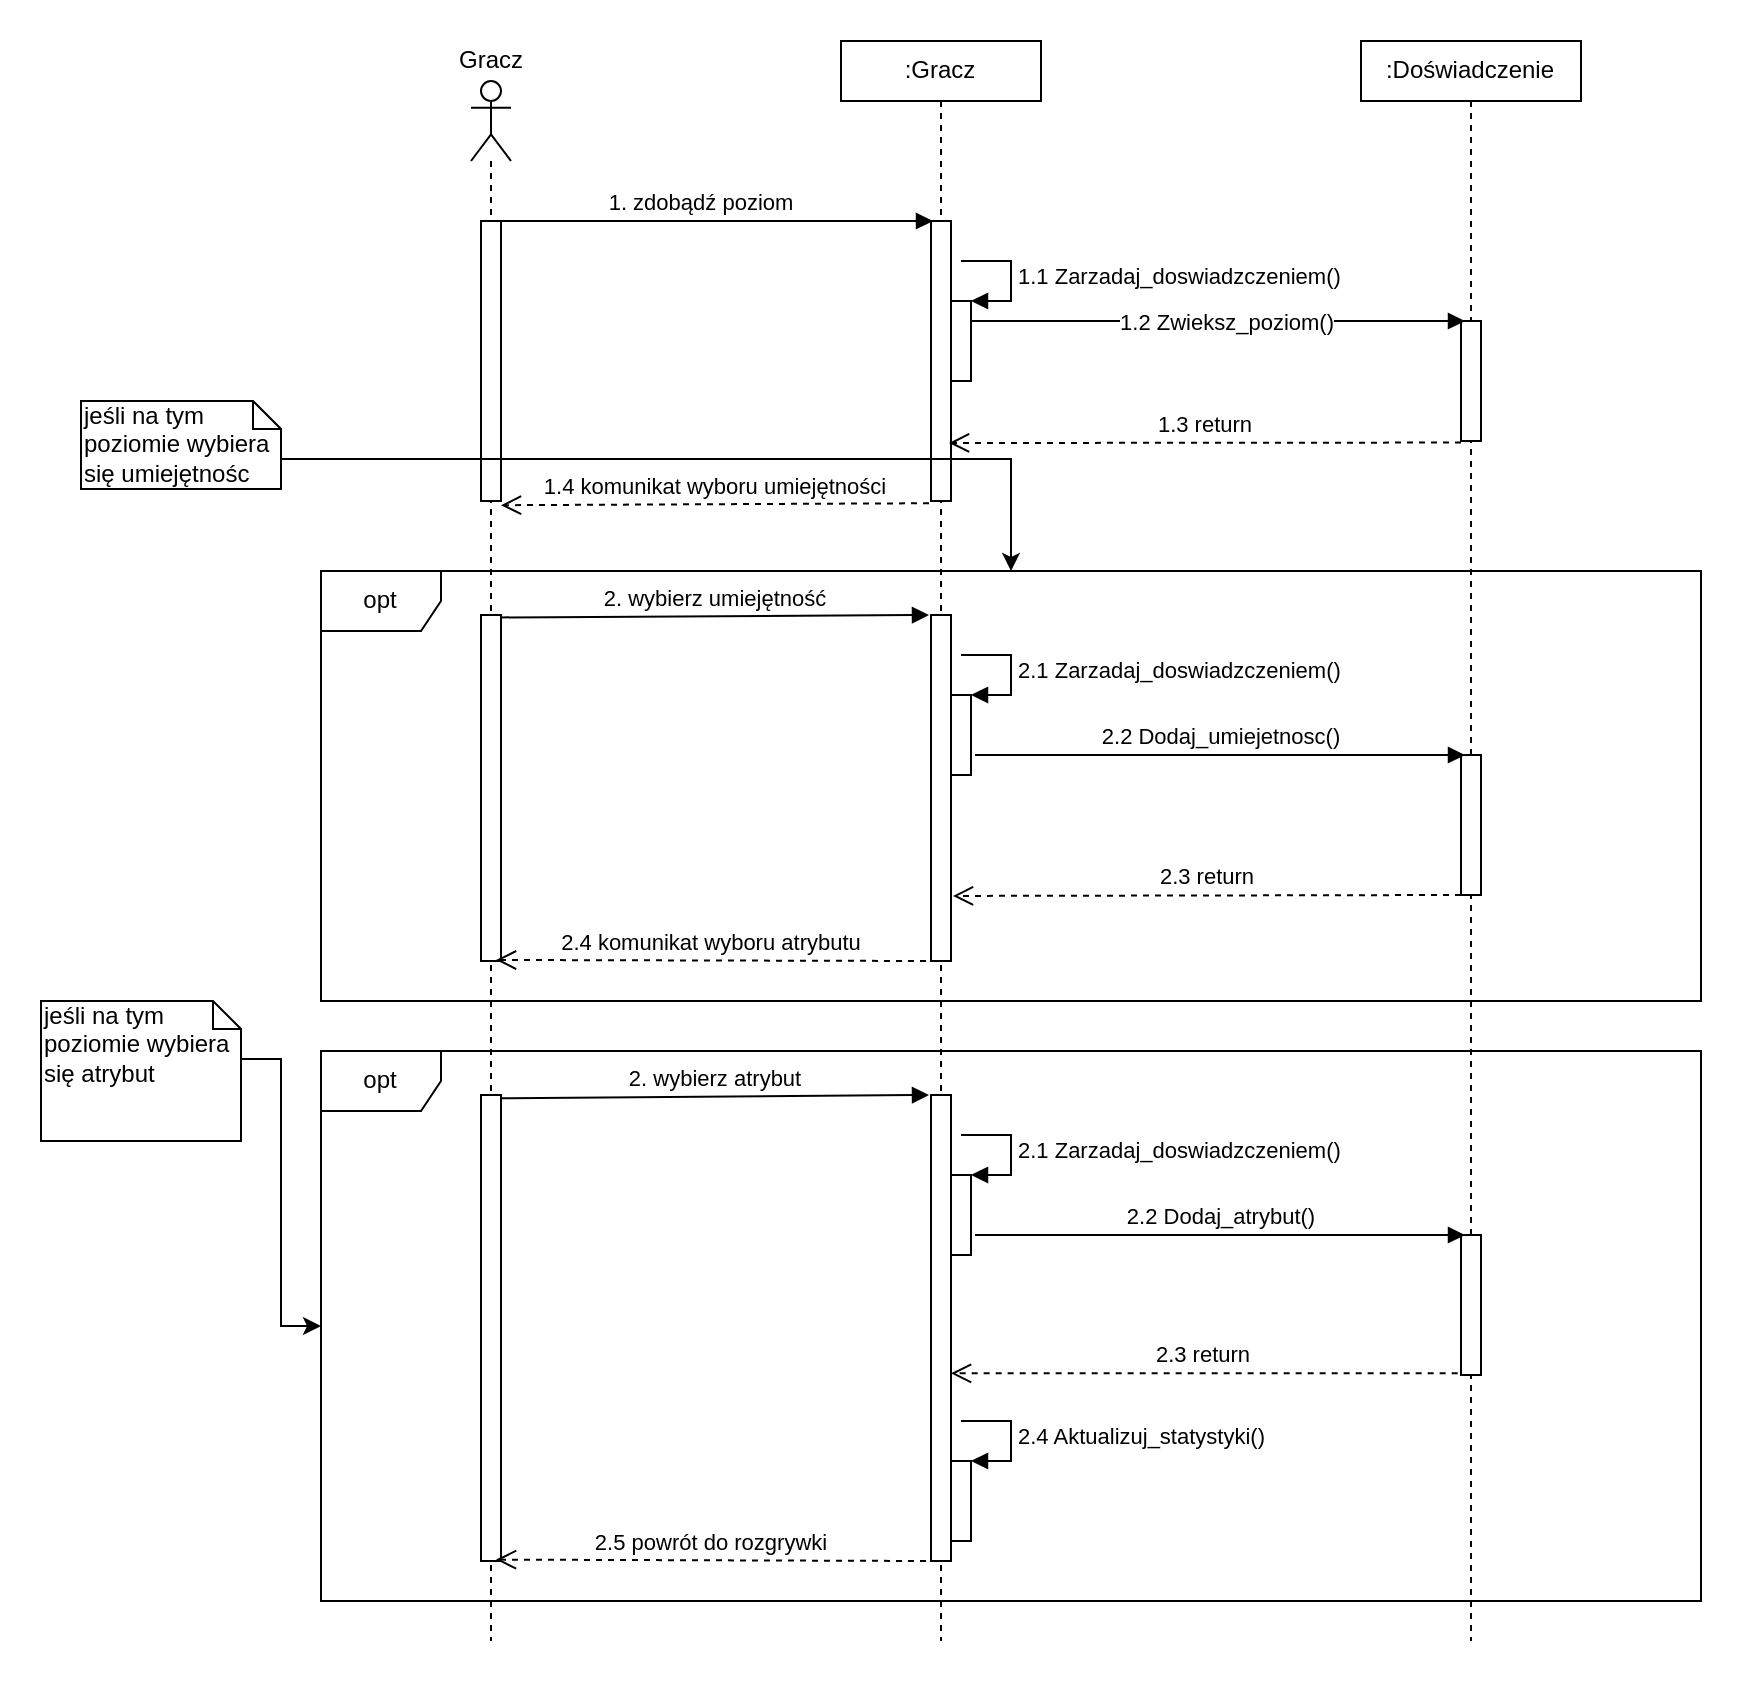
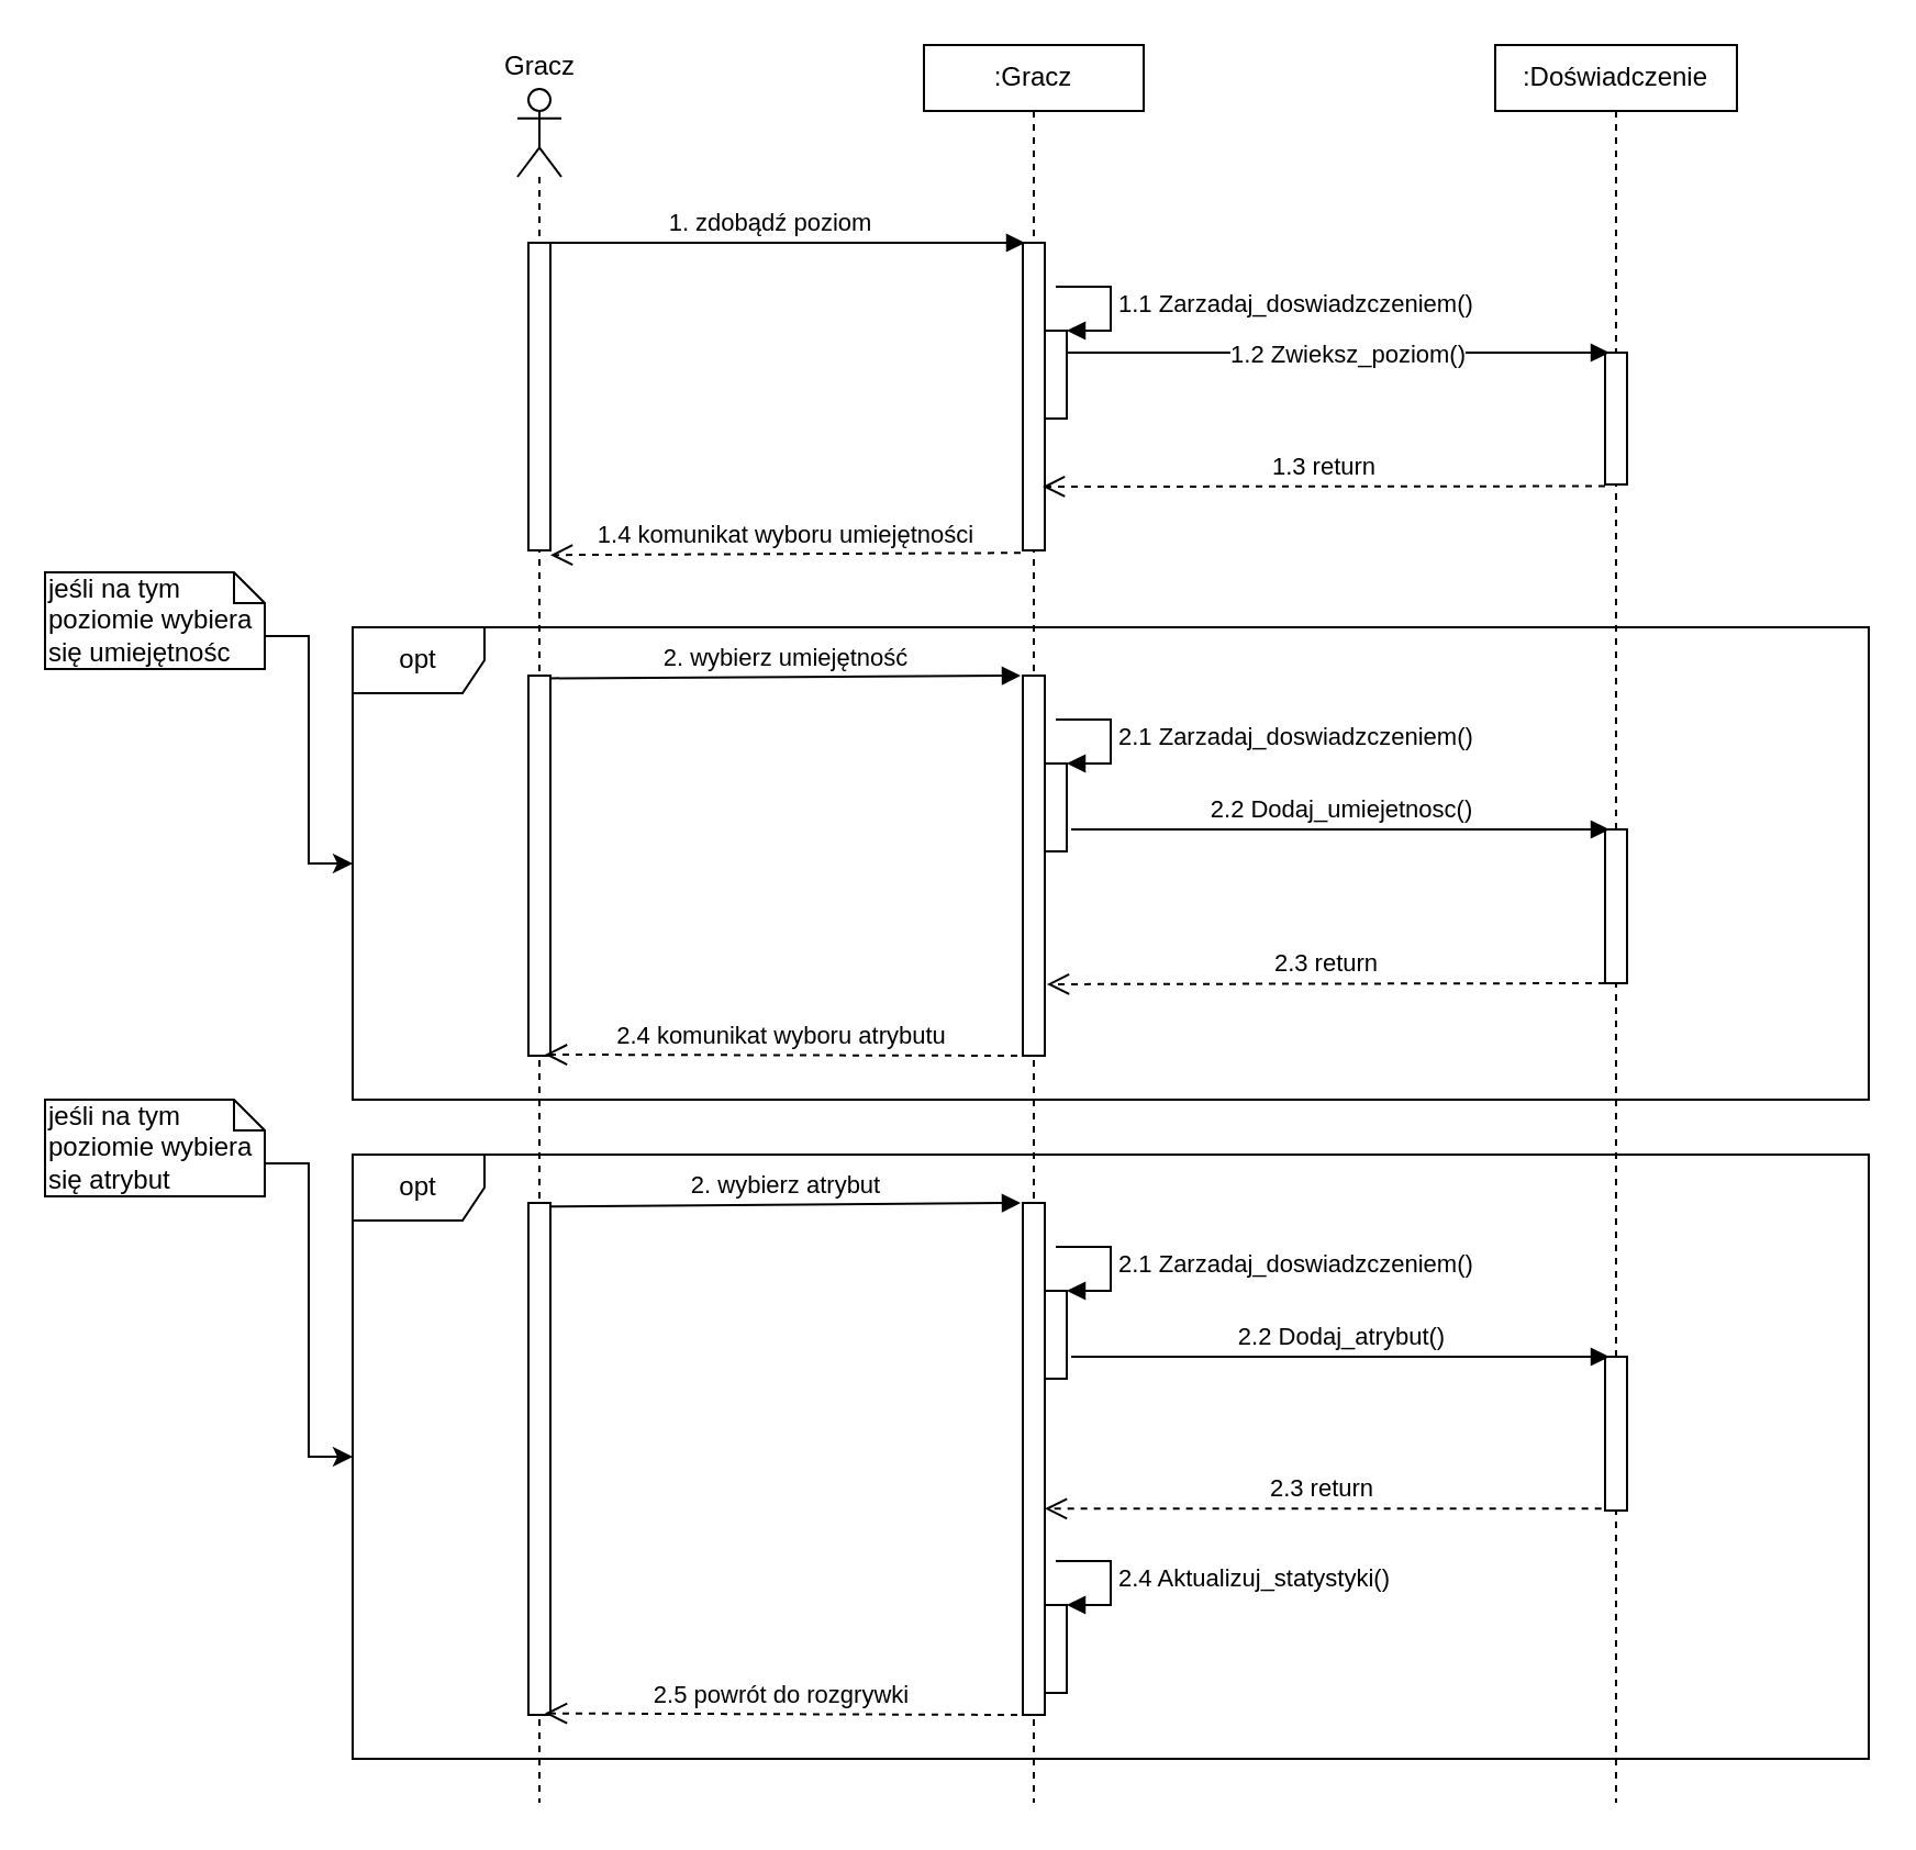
  <mxCell id="0" />
  <mxCell id="1" parent="0" />
  <mxCell id="2" value="opt" style="shape=umlFrame;whiteSpace=wrap;html=1;" vertex="1" parent="1"><mxGeometry x="160" y="525" width="690" height="275" as="geometry" /></mxCell>
  <mxCell id="3" value="opt" style="shape=umlFrame;whiteSpace=wrap;html=1;" vertex="1" parent="1"><mxGeometry x="160" y="285" width="690" height="215" as="geometry" /></mxCell>
  <mxCell id="4" value=":Doświadczenie" style="shape=umlLifeline;perimeter=lifelinePerimeter;whiteSpace=wrap;html=1;container=1;collapsible=0;recursiveResize=0;outlineConnect=0;size=30;" vertex="1" parent="1"><mxGeometry x="680" y="20" width="110" height="800" as="geometry" /></mxCell>
  <mxCell id="5" value="" style="html=1;points=[];perimeter=orthogonalPerimeter;" vertex="1" parent="4"><mxGeometry x="50" y="140" width="10" height="60" as="geometry" /></mxCell>
  <mxCell id="6" value="" style="html=1;points=[];perimeter=orthogonalPerimeter;" vertex="1" parent="4"><mxGeometry x="50" y="357" width="10" height="70" as="geometry" /></mxCell>
  <mxCell id="7" value="" style="shape=umlLifeline;participant=umlActor;perimeter=lifelinePerimeter;whiteSpace=wrap;html=1;container=1;collapsible=0;recursiveResize=0;verticalAlign=top;spacingTop=36;labelBackgroundColor=#ffffff;outlineConnect=0;" vertex="1" parent="1"><mxGeometry x="235" y="40" width="20" height="780" as="geometry" /></mxCell>
  <mxCell id="8" value="" style="html=1;points=[];perimeter=orthogonalPerimeter;" vertex="1" parent="7"><mxGeometry x="5" y="70" width="10" height="140" as="geometry" /></mxCell>
  <mxCell id="9" value="" style="html=1;points=[];perimeter=orthogonalPerimeter;" vertex="1" parent="7"><mxGeometry x="5" y="267" width="10" height="173" as="geometry" /></mxCell>
  <mxCell id="10" value="Gracz" style="text;html=1;align=center;verticalAlign=middle;resizable=0;points=[];autosize=1;" vertex="1" parent="1"><mxGeometry x="220" y="20" width="50" height="20" as="geometry" /></mxCell>
  <mxCell id="11" value="1. zdobądź poziom" style="html=1;verticalAlign=bottom;endArrow=block;" edge="1" parent="1" source="8"><mxGeometry x="-0.071" width="80" relative="1" as="geometry"><mxPoint x="215" y="110" as="sourcePoint" /><mxPoint x="466" y="110" as="targetPoint" /><Array as="points"><mxPoint x="260" y="110" /><mxPoint x="270" y="110" /></Array><mxPoint as="offset" /></mxGeometry></mxCell>
  <mxCell id="12" value=":Gracz" style="shape=umlLifeline;perimeter=lifelinePerimeter;whiteSpace=wrap;html=1;container=1;collapsible=0;recursiveResize=0;outlineConnect=0;size=30;" vertex="1" parent="1"><mxGeometry x="420" y="20" width="100" height="800" as="geometry" /></mxCell>
  <mxCell id="13" value="" style="html=1;points=[];perimeter=orthogonalPerimeter;" vertex="1" parent="12"><mxGeometry x="45" y="90" width="10" height="140" as="geometry" /></mxCell>
  <mxCell id="14" value="" style="html=1;points=[];perimeter=orthogonalPerimeter;" vertex="1" parent="12"><mxGeometry x="55" y="130" width="10" height="40" as="geometry" /></mxCell>
  <mxCell id="15" value="1.1 Zarzadaj_doswiadzczeniem()" style="edgeStyle=orthogonalEdgeStyle;html=1;align=left;spacingLeft=2;endArrow=block;rounded=0;entryX=1;entryY=0;" edge="1" target="14" parent="12"><mxGeometry x="-0.231" y="-8" relative="1" as="geometry"><mxPoint x="60" y="110" as="sourcePoint" /><Array as="points"><mxPoint x="85" y="110" /></Array><mxPoint x="8" y="8" as="offset" /></mxGeometry></mxCell>
  <mxCell id="16" value="" style="html=1;points=[];perimeter=orthogonalPerimeter;" vertex="1" parent="12"><mxGeometry x="45" y="287" width="10" height="173" as="geometry" /></mxCell>
  <mxCell id="17" value="" style="html=1;points=[];perimeter=orthogonalPerimeter;" vertex="1" parent="12"><mxGeometry x="55" y="327" width="10" height="40" as="geometry" /></mxCell>
  <mxCell id="18" value="2.1 Zarzadaj_doswiadzczeniem()" style="edgeStyle=orthogonalEdgeStyle;html=1;align=left;spacingLeft=2;endArrow=block;rounded=0;entryX=1;entryY=0;" edge="1" target="17" parent="12"><mxGeometry relative="1" as="geometry"><mxPoint x="60" y="307" as="sourcePoint" /><Array as="points"><mxPoint x="85" y="307" /></Array></mxGeometry></mxCell>
  <mxCell id="19" value="&lt;span style=&quot;text-align: left&quot;&gt;1.2 Zwieksz_poziom()&lt;/span&gt;" style="html=1;verticalAlign=bottom;endArrow=block;entryX=0.2;entryY=0;entryDx=0;entryDy=0;entryPerimeter=0;" edge="1" parent="1" source="14" target="5"><mxGeometry x="0.364" y="-41" width="80" relative="1" as="geometry"><mxPoint x="520" y="169.5" as="sourcePoint" /><mxPoint x="600" y="170" as="targetPoint" /><Array as="points"><mxPoint x="650" y="160" /></Array><mxPoint x="-40" y="-31" as="offset" /></mxGeometry></mxCell>
  <mxCell id="20" value="1.3 return" style="html=1;verticalAlign=bottom;endArrow=open;dashed=1;endSize=8;exitX=0;exitY=1.013;exitDx=0;exitDy=0;exitPerimeter=0;" edge="1" parent="1" source="5"><mxGeometry relative="1" as="geometry"><mxPoint x="600" y="240" as="sourcePoint" /><mxPoint x="474" y="221" as="targetPoint" /></mxGeometry></mxCell>
  <mxCell id="21" value="1.4 komunikat wyboru umiejętności" style="html=1;verticalAlign=bottom;endArrow=open;dashed=1;endSize=8;exitX=-0.1;exitY=1.008;exitDx=0;exitDy=0;exitPerimeter=0;entryX=1;entryY=1.015;entryDx=0;entryDy=0;entryPerimeter=0;" edge="1" parent="1" source="13" target="8"><mxGeometry relative="1" as="geometry"><mxPoint x="420" y="230" as="sourcePoint" /><mxPoint x="340" y="230" as="targetPoint" /></mxGeometry></mxCell>
  <mxCell id="22" style="edgeStyle=orthogonalEdgeStyle;rounded=0;orthogonalLoop=1;jettySize=auto;html=1;exitX=0;exitY=0;exitDx=100;exitDy=29;exitPerimeter=0;" edge="1" parent="1" source="23" target="3"><mxGeometry relative="1" as="geometry" /></mxCell>
- <mxCell id="23" value="&lt;span style=&quot;text-align: center&quot;&gt;jeśli na tym poziomie wybiera się umiejętnośc&lt;/span&gt;" style="shape=note;whiteSpace=wrap;html=1;size=14;verticalAlign=top;align=left;spacingTop=-6;" vertex="1" parent="1"><mxGeometry x="40" y="200" width="100" height="44" as="geometry" /></mxCell>
+ <mxCell id="23" value="&lt;span style=&quot;text-align: center&quot;&gt;jeśli na tym poziomie wybiera się umiejętnośc&lt;/span&gt;" style="shape=note;whiteSpace=wrap;html=1;size=14;verticalAlign=top;align=left;spacingTop=-6;" vertex="1" parent="1"><mxGeometry x="20" y="260" width="100" height="44" as="geometry" /></mxCell>
  <mxCell id="24" value="2. wybierz umiejętność" style="html=1;verticalAlign=bottom;endArrow=block;exitX=1;exitY=0.007;exitDx=0;exitDy=0;exitPerimeter=0;entryX=-0.1;entryY=0;entryDx=0;entryDy=0;entryPerimeter=0;" edge="1" parent="1" source="9" target="16"><mxGeometry width="80" relative="1" as="geometry"><mxPoint x="320" y="317" as="sourcePoint" /><mxPoint x="400" y="317" as="targetPoint" /></mxGeometry></mxCell>
  <mxCell id="25" value="2.2 Dodaj_umiejetnosc()" style="html=1;verticalAlign=bottom;endArrow=block;entryX=0.2;entryY=0;entryDx=0;entryDy=0;entryPerimeter=0;exitX=1.2;exitY=0.75;exitDx=0;exitDy=0;exitPerimeter=0;" edge="1" parent="1" source="17" target="6"><mxGeometry width="80" relative="1" as="geometry"><mxPoint x="488" y="377" as="sourcePoint" /><mxPoint x="610" y="377" as="targetPoint" /></mxGeometry></mxCell>
  <mxCell id="26" value="2.3 return" style="html=1;verticalAlign=bottom;endArrow=open;dashed=1;endSize=8;entryX=1.1;entryY=0.812;entryDx=0;entryDy=0;entryPerimeter=0;" edge="1" parent="1" source="6" target="16"><mxGeometry relative="1" as="geometry"><mxPoint x="640" y="477" as="sourcePoint" /><mxPoint x="560" y="477" as="targetPoint" /></mxGeometry></mxCell>
  <mxCell id="27" value="2.4 komunikat wyboru atrybutu" style="html=1;verticalAlign=bottom;endArrow=open;dashed=1;endSize=8;exitX=-0.25;exitY=1;exitDx=0;exitDy=0;exitPerimeter=0;entryX=0.75;entryY=0.997;entryDx=0;entryDy=0;entryPerimeter=0;" edge="1" parent="1" source="16" target="9"><mxGeometry relative="1" as="geometry"><mxPoint x="410" y="477" as="sourcePoint" /><mxPoint x="330" y="477" as="targetPoint" /></mxGeometry></mxCell>
  <mxCell id="28" value="" style="html=1;points=[];perimeter=orthogonalPerimeter;" vertex="1" parent="1"><mxGeometry x="730" y="617" width="10" height="70" as="geometry" /></mxCell>
  <mxCell id="29" value="" style="html=1;points=[];perimeter=orthogonalPerimeter;" vertex="1" parent="1"><mxGeometry x="240" y="547" width="10" height="233" as="geometry" /></mxCell>
  <mxCell id="30" value="" style="html=1;points=[];perimeter=orthogonalPerimeter;" vertex="1" parent="1"><mxGeometry x="465" y="547" width="10" height="233" as="geometry" /></mxCell>
  <mxCell id="31" value="" style="html=1;points=[];perimeter=orthogonalPerimeter;" vertex="1" parent="1"><mxGeometry x="475" y="587" width="10" height="40" as="geometry" /></mxCell>
  <mxCell id="32" value="2.1 Zarzadaj_doswiadzczeniem()" style="edgeStyle=orthogonalEdgeStyle;html=1;align=left;spacingLeft=2;endArrow=block;rounded=0;entryX=1;entryY=0;" edge="1" parent="1" target="31"><mxGeometry relative="1" as="geometry"><mxPoint x="480" y="567" as="sourcePoint" /><Array as="points"><mxPoint x="505" y="567" /></Array></mxGeometry></mxCell>
  <mxCell id="33" style="edgeStyle=orthogonalEdgeStyle;rounded=0;orthogonalLoop=1;jettySize=auto;html=1;exitX=0;exitY=0;exitDx=100;exitDy=29;exitPerimeter=0;" edge="1" parent="1" source="34" target="2"><mxGeometry relative="1" as="geometry" /></mxCell>
- <mxCell id="34" value="&lt;span style=&quot;text-align: center&quot;&gt;jeśli na tym poziomie wybiera się atrybut&lt;/span&gt;" style="shape=note;whiteSpace=wrap;html=1;size=14;verticalAlign=top;align=left;spacingTop=-6;" vertex="1" parent="1"><mxGeometry x="20" y="500" width="100" height="70" as="geometry" /></mxCell>
+ <mxCell id="34" value="&lt;span style=&quot;text-align: center&quot;&gt;jeśli na tym poziomie wybiera się atrybut&lt;/span&gt;" style="shape=note;whiteSpace=wrap;html=1;size=14;verticalAlign=top;align=left;spacingTop=-6;" vertex="1" parent="1"><mxGeometry x="20" y="500" width="100" height="44" as="geometry" /></mxCell>
  <mxCell id="35" value="2. wybierz atrybut" style="html=1;verticalAlign=bottom;endArrow=block;exitX=1;exitY=0.007;exitDx=0;exitDy=0;exitPerimeter=0;entryX=-0.1;entryY=0;entryDx=0;entryDy=0;entryPerimeter=0;" edge="1" parent="1" source="29" target="30"><mxGeometry width="80" relative="1" as="geometry"><mxPoint x="320" y="557" as="sourcePoint" /><mxPoint x="400" y="557" as="targetPoint" /></mxGeometry></mxCell>
  <mxCell id="36" value="2.2 Dodaj_atrybut()" style="html=1;verticalAlign=bottom;endArrow=block;entryX=0.2;entryY=0;entryDx=0;entryDy=0;entryPerimeter=0;exitX=1.2;exitY=0.75;exitDx=0;exitDy=0;exitPerimeter=0;" edge="1" parent="1" source="31" target="28"><mxGeometry width="80" relative="1" as="geometry"><mxPoint x="488" y="617" as="sourcePoint" /><mxPoint x="610" y="617" as="targetPoint" /></mxGeometry></mxCell>
  <mxCell id="37" value="2.3 return" style="html=1;verticalAlign=bottom;endArrow=open;dashed=1;endSize=8;exitX=-0.167;exitY=0.988;exitDx=0;exitDy=0;exitPerimeter=0;" edge="1" parent="1" source="28" target="30"><mxGeometry relative="1" as="geometry"><mxPoint x="640" y="717" as="sourcePoint" /><mxPoint x="560" y="717" as="targetPoint" /></mxGeometry></mxCell>
  <mxCell id="38" value="2.5 powrót do rozgrywki" style="html=1;verticalAlign=bottom;endArrow=open;dashed=1;endSize=8;exitX=-0.25;exitY=1;exitDx=0;exitDy=0;exitPerimeter=0;entryX=0.75;entryY=0.997;entryDx=0;entryDy=0;entryPerimeter=0;" edge="1" parent="1" source="30" target="29"><mxGeometry relative="1" as="geometry"><mxPoint x="410" y="717" as="sourcePoint" /><mxPoint x="330" y="717" as="targetPoint" /></mxGeometry></mxCell>
  <mxCell id="39" value="" style="html=1;points=[];perimeter=orthogonalPerimeter;" vertex="1" parent="1"><mxGeometry x="475" y="730" width="10" height="40" as="geometry" /></mxCell>
  <mxCell id="40" value="2.4 Aktualizuj_statystyki()" style="edgeStyle=orthogonalEdgeStyle;html=1;align=left;spacingLeft=2;endArrow=block;rounded=0;entryX=1;entryY=0;" edge="1" target="39" parent="1"><mxGeometry relative="1" as="geometry"><mxPoint x="480" y="710" as="sourcePoint" /><Array as="points"><mxPoint x="505" y="710" /></Array></mxGeometry></mxCell>
